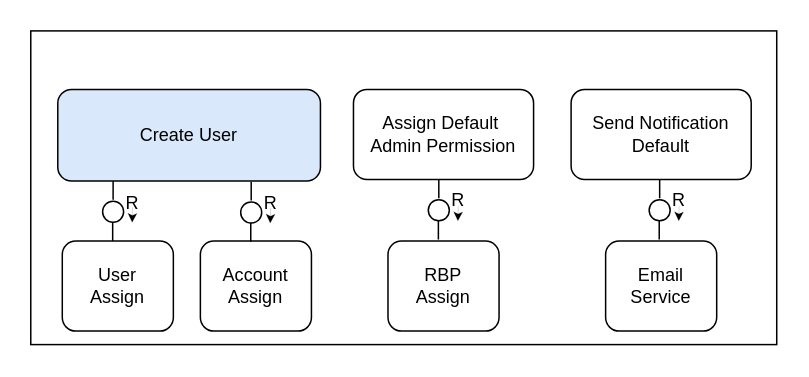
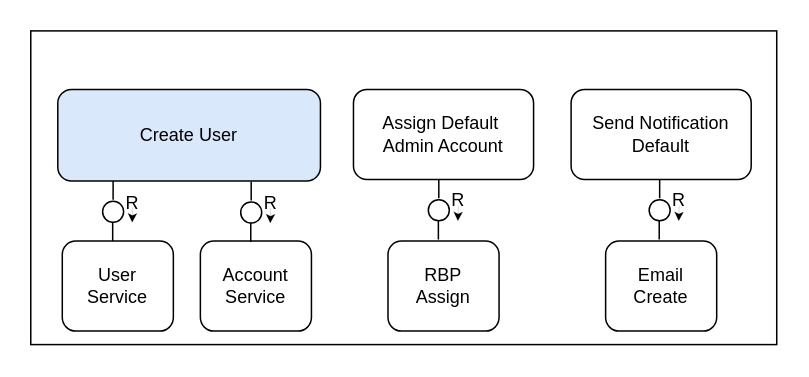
  <mxCell id="0" />
  <mxCell id="1" parent="0" />
  <mxCell id="2" value="" style="rounded=0;whiteSpace=wrap;html=1;" vertex="1" parent="1"><mxGeometry x="20" y="20" width="497" height="209" as="geometry" /></mxCell>
  <mxCell id="3" value="Create User" style="rounded=1;whiteSpace=wrap;html=1;fillColor=#dae8fc;" vertex="1" parent="1"><mxGeometry x="38" y="59" width="175" height="61" as="geometry" /></mxCell>
- <mxCell id="4" value="Assign Default&amp;nbsp;&lt;br&gt;Admin Permission" style="rounded=1;whiteSpace=wrap;html=1;" vertex="1" parent="1"><mxGeometry x="235" y="59" width="120" height="60" as="geometry" /></mxCell>
+ <mxCell id="4" value="Assign Default&amp;nbsp;&lt;br&gt;Admin Account" style="rounded=1;whiteSpace=wrap;html=1;" vertex="1" parent="1"><mxGeometry x="235" y="59" width="120" height="60" as="geometry" /></mxCell>
  <mxCell id="5" value="Send Notification&lt;br&gt;Default" style="rounded=1;whiteSpace=wrap;html=1;" vertex="1" parent="1"><mxGeometry x="380" y="59" width="120" height="60" as="geometry" /></mxCell>
- <mxCell id="6" value="User&lt;br&gt;Assign" style="rounded=1;whiteSpace=wrap;html=1;" vertex="1" parent="1"><mxGeometry x="41" y="160" width="74" height="60" as="geometry" /></mxCell>
- <mxCell id="7" value="Account&lt;br&gt;Assign" style="rounded=1;whiteSpace=wrap;html=1;" vertex="1" parent="1"><mxGeometry x="133" y="160" width="74" height="60" as="geometry" /></mxCell>
+ <mxCell id="6" value="User&lt;br&gt;Service" style="rounded=1;whiteSpace=wrap;html=1;" vertex="1" parent="1"><mxGeometry x="41" y="160" width="74" height="60" as="geometry" /></mxCell>
+ <mxCell id="7" value="Account&lt;br&gt;Service" style="rounded=1;whiteSpace=wrap;html=1;" vertex="1" parent="1"><mxGeometry x="133" y="160" width="74" height="60" as="geometry" /></mxCell>
  <mxCell id="8" value="RBP&lt;br&gt;Assign" style="rounded=1;whiteSpace=wrap;html=1;" vertex="1" parent="1"><mxGeometry x="258" y="160" width="74" height="60" as="geometry" /></mxCell>
- <mxCell id="9" value="Email&lt;br&gt;Service" style="rounded=1;whiteSpace=wrap;html=1;" vertex="1" parent="1"><mxGeometry x="403" y="160" width="74" height="60" as="geometry" /></mxCell>
+ <mxCell id="9" value="Email&lt;br&gt;Create" style="rounded=1;whiteSpace=wrap;html=1;" vertex="1" parent="1"><mxGeometry x="403" y="160" width="74" height="60" as="geometry" /></mxCell>
  <mxCell id="10" value="" style="endArrow=none;html=1;" edge="1" parent="1"><mxGeometry width="50" height="50" relative="1" as="geometry"><mxPoint x="74.86" y="132.5" as="sourcePoint" /><mxPoint x="74.86" y="120" as="targetPoint" /></mxGeometry></mxCell>
  <mxCell id="11" value="" style="ellipse;whiteSpace=wrap;html=1;aspect=fixed;" vertex="1" parent="1"><mxGeometry x="67.86" y="133.5" width="14" height="14" as="geometry" /></mxCell>
  <mxCell id="12" value="" style="endArrow=none;html=1;" edge="1" parent="1"><mxGeometry width="50" height="50" relative="1" as="geometry"><mxPoint x="74.57" y="160" as="sourcePoint" /><mxPoint x="74.57" y="147.5" as="targetPoint" /></mxGeometry></mxCell>
  <mxCell id="13" value="" style="endArrow=classic;html=1;strokeWidth=0;" edge="1" parent="1"><mxGeometry width="50" height="50" relative="1" as="geometry"><mxPoint x="87.86" y="137.5" as="sourcePoint" /><mxPoint x="87.57" y="147.5" as="targetPoint" /></mxGeometry></mxCell>
  <mxCell id="14" value="" style="endArrow=none;html=1;" edge="1" parent="1"><mxGeometry width="50" height="50" relative="1" as="geometry"><mxPoint x="166.86" y="133" as="sourcePoint" /><mxPoint x="166.86" y="120.5" as="targetPoint" /></mxGeometry></mxCell>
  <mxCell id="15" value="" style="ellipse;whiteSpace=wrap;html=1;aspect=fixed;" vertex="1" parent="1"><mxGeometry x="159.86" y="134" width="14" height="14" as="geometry" /></mxCell>
  <mxCell id="16" value="" style="endArrow=none;html=1;" edge="1" parent="1"><mxGeometry width="50" height="50" relative="1" as="geometry"><mxPoint x="166.57" y="160.5" as="sourcePoint" /><mxPoint x="166.57" y="148" as="targetPoint" /></mxGeometry></mxCell>
  <mxCell id="17" value="" style="endArrow=classic;html=1;strokeWidth=0;" edge="1" parent="1"><mxGeometry width="50" height="50" relative="1" as="geometry"><mxPoint x="179.86" y="138" as="sourcePoint" /><mxPoint x="179.57" y="148" as="targetPoint" /></mxGeometry></mxCell>
  <mxCell id="18" value="" style="endArrow=none;html=1;" edge="1" parent="1"><mxGeometry width="50" height="50" relative="1" as="geometry"><mxPoint x="291.86" y="131.5" as="sourcePoint" /><mxPoint x="291.86" y="119" as="targetPoint" /></mxGeometry></mxCell>
  <mxCell id="19" value="" style="ellipse;whiteSpace=wrap;html=1;aspect=fixed;" vertex="1" parent="1"><mxGeometry x="284.86" y="132.5" width="14" height="14" as="geometry" /></mxCell>
  <mxCell id="20" value="" style="endArrow=none;html=1;" edge="1" parent="1"><mxGeometry width="50" height="50" relative="1" as="geometry"><mxPoint x="291.57" y="159" as="sourcePoint" /><mxPoint x="291.57" y="146.5" as="targetPoint" /></mxGeometry></mxCell>
  <mxCell id="21" value="" style="endArrow=classic;html=1;strokeWidth=0;" edge="1" parent="1"><mxGeometry width="50" height="50" relative="1" as="geometry"><mxPoint x="304.86" y="136.5" as="sourcePoint" /><mxPoint x="304.57" y="146.5" as="targetPoint" /></mxGeometry></mxCell>
  <mxCell id="22" value="" style="endArrow=none;html=1;" edge="1" parent="1"><mxGeometry width="50" height="50" relative="1" as="geometry"><mxPoint x="439" y="131.5" as="sourcePoint" /><mxPoint x="439" y="119" as="targetPoint" /></mxGeometry></mxCell>
  <mxCell id="23" value="" style="ellipse;whiteSpace=wrap;html=1;aspect=fixed;" vertex="1" parent="1"><mxGeometry x="432" y="132.5" width="14" height="14" as="geometry" /></mxCell>
  <mxCell id="24" value="" style="endArrow=none;html=1;" edge="1" parent="1"><mxGeometry width="50" height="50" relative="1" as="geometry"><mxPoint x="438.71" y="159" as="sourcePoint" /><mxPoint x="438.71" y="146.5" as="targetPoint" /></mxGeometry></mxCell>
  <mxCell id="25" value="" style="endArrow=classic;html=1;strokeWidth=0;" edge="1" parent="1"><mxGeometry width="50" height="50" relative="1" as="geometry"><mxPoint x="452" y="136.5" as="sourcePoint" /><mxPoint x="451.71" y="146.5" as="targetPoint" /></mxGeometry></mxCell>
  <mxCell id="26" value="R" style="text;html=1;strokeColor=none;fillColor=none;align=center;verticalAlign=middle;whiteSpace=wrap;rounded=0;" vertex="1" parent="1"><mxGeometry x="67.86" y="125" width="40" height="20" as="geometry" /></mxCell>
  <mxCell id="27" value="R" style="text;html=1;strokeColor=none;fillColor=none;align=center;verticalAlign=middle;whiteSpace=wrap;rounded=0;" vertex="1" parent="1"><mxGeometry x="159.86" y="125" width="40" height="20" as="geometry" /></mxCell>
  <mxCell id="28" value="R" style="text;html=1;strokeColor=none;fillColor=none;align=center;verticalAlign=middle;whiteSpace=wrap;rounded=0;" vertex="1" parent="1"><mxGeometry x="284.86" y="123" width="40" height="20" as="geometry" /></mxCell>
  <mxCell id="29" value="R" style="text;html=1;strokeColor=none;fillColor=none;align=center;verticalAlign=middle;whiteSpace=wrap;rounded=0;" vertex="1" parent="1"><mxGeometry x="432" y="123" width="40" height="20" as="geometry" /></mxCell>
